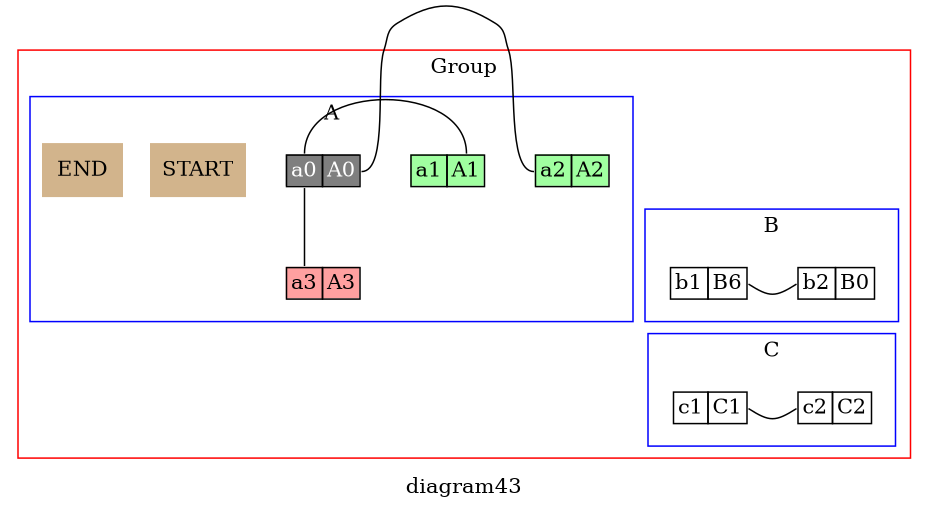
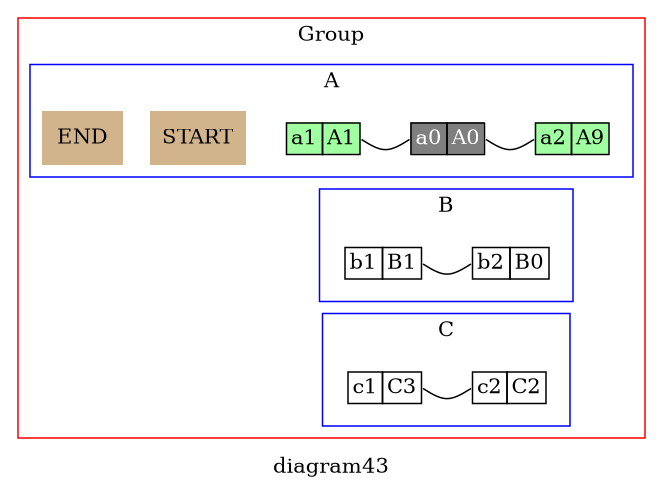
  digraph {
    label=diagram43
    node [shape=plaintext]
    edge [arrowhead=none headport=f0 tailport=f1]
    n1 [label=<<TABLE BORDER="0" CELLBORDER="1" CELLSPACING="0" BGCOLOR="#a0ffa0"><TR>               <TD PORT="f0">a1</TD><TD PORT="f1">A1</TD>             </TR></TABLE>>]
    n2 [label=<<TABLE BORDER="0" CELLBORDER="1" CELLSPACING="0" BGCOLOR="gray50"><TR>               <TD PORT="f0"><FONT color="white">a0</FONT></TD><TD PORT="f1"><FONT color="white">A0</FONT></TD>             </TR></TABLE>>]
-   n3 [label=<<TABLE BORDER="0" CELLBORDER="1" CELLSPACING="0" BGCOLOR="#a0ffa0"><TR>               <TD PORT="f0">a2</TD><TD PORT="f1">A2</TD>             </TR></TABLE>>]
+   n3 [label=<<TABLE BORDER="0" CELLBORDER="1" CELLSPACING="0" BGCOLOR="#a0ffa0"><TR>               <TD PORT="f0">a2</TD><TD PORT="f1">A9</TD>             </TR></TABLE>>]
    START [color=blue fillcolor=tan style=filled]
-   n5 [label=<<TABLE BORDER="0" CELLBORDER="1" CELLSPACING="0" BGCOLOR="#ffa0a0"><TR>               <TD PORT="f0">a3</TD><TD PORT="f1">A3</TD>             </TR></TABLE>>]
    END [color=blue fillcolor=tan style=filled]
-   n7 [label=<<TABLE BORDER="0" CELLBORDER="1" CELLSPACING="0"><TR>               <TD PORT="f0">b1</TD><TD PORT="f1">B6</TD>             </TR></TABLE>>]
+   n7 [label=<<TABLE BORDER="0" CELLBORDER="1" CELLSPACING="0"><TR>               <TD PORT="f0">b1</TD><TD PORT="f1">B1</TD>             </TR></TABLE>>]
    n8 [label=<<TABLE BORDER="0" CELLBORDER="1" CELLSPACING="0"><TR>               <TD PORT="f0">b2</TD><TD PORT="f1">B0</TD>             </TR></TABLE>>]
-   n9 [label=<<TABLE BORDER="0" CELLBORDER="1" CELLSPACING="0"><TR>               <TD PORT="f0">c1</TD><TD PORT="f1">C1</TD>             </TR></TABLE>>]
+   n9 [label=<<TABLE BORDER="0" CELLBORDER="1" CELLSPACING="0"><TR>               <TD PORT="f0">c1</TD><TD PORT="f1">C3</TD>             </TR></TABLE>>]
    n10 [label=<<TABLE BORDER="0" CELLBORDER="1" CELLSPACING="0"><TR>               <TD PORT="f0">c2</TD><TD PORT="f1">C2</TD>             </TR></TABLE>>]
    subgraph cluster_1 {
      color=red
      label=Group
      rankdir=TB
      subgraph cluster_2 {
        color=blue
        label=A
        rankdir=LR
        START
-       n5
        END
        subgraph sub_3 {
          color=blue
          label=A
          rank=same
          rankdir=LR
          n1
          n2
          n3
        }
      }
      subgraph cluster_4 {
        color=blue
        label=B
        rankdir=TB
        subgraph sub_5 {
          color=blue
          label=B
          rank=same
          rankdir=LR
          n7
          n8
        }
      }
      subgraph cluster_6 {
        color=blue
        label=C
        rankdir=TB
        subgraph sub_7 {
          color=blue
          label=C
          rank=same
          rankdir=LR
          n9
          n10
        }
      }
    }
    n1 -> n2 [weight=10]
    n1 -> n7 [headport=f1 style=invis arrowhead=""]
    n2 -> n3 [weight=10]
-   n2 -> n5 [tailport=f0 weight=1]
    n3 -> n8 [style=invis tailport=f0 arrowhead=""]
    n7 -> n8
    n7 -> n9 [headport=f1 style=invis arrowhead=""]
    n8 -> n10 [style=invis tailport=f0 arrowhead=""]
    n9 -> n10
  }
